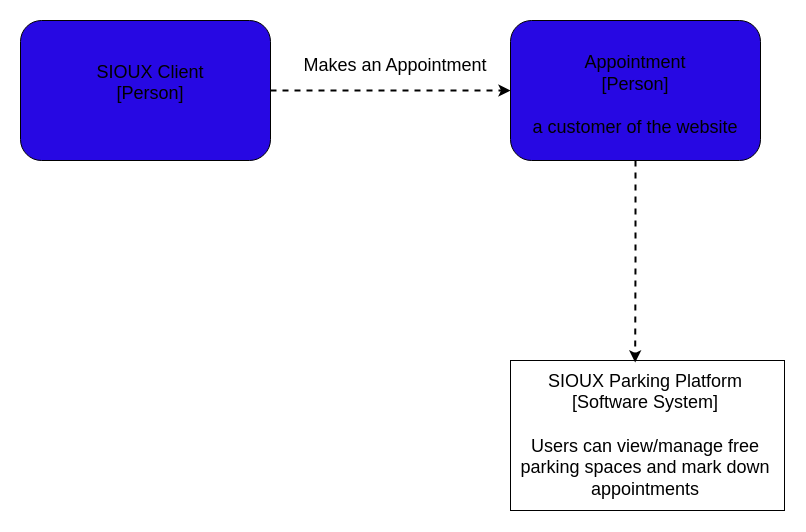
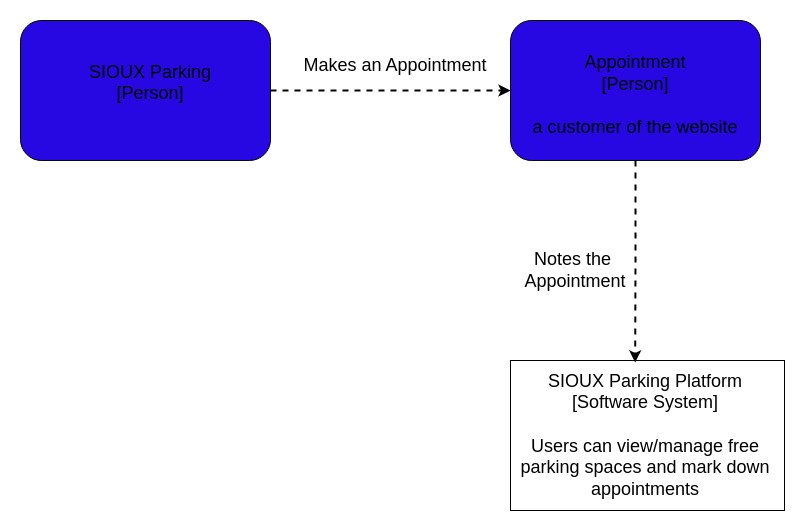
  <mxCell id="0" />
  <mxCell id="1" parent="0" />
  <mxCell id="2" value="" style="rounded=1;whiteSpace=wrap;html=1;fillColor=#2708E3;" vertex="1" parent="1"><mxGeometry x="20" y="20" width="250" height="140" as="geometry" /></mxCell>
  <mxCell id="3" value="" style="rounded=1;whiteSpace=wrap;html=1;fillColor=#2708E3;" vertex="1" parent="1"><mxGeometry x="510" y="20" width="250" height="140" as="geometry" /></mxCell>
  <mxCell id="4" value="" style="rounded=0;whiteSpace=wrap;html=1;" vertex="1" parent="1"><mxGeometry x="510" y="360" width="274" height="150" as="geometry" /></mxCell>
  <mxCell id="5" style="edgeStyle=orthogonalEdgeStyle;rounded=0;orthogonalLoop=1;jettySize=auto;html=1;entryX=0;entryY=0.5;entryDx=0;entryDy=0;dashed=1;strokeWidth=2;" edge="1" parent="1" source="6" target="3"><mxGeometry relative="1" as="geometry"><mxPoint x="420" y="90" as="targetPoint" /></mxGeometry></mxCell>
- <mxCell id="6" value="&lt;div&gt;&lt;font style=&quot;font-size: 18px;&quot;&gt;SIOUX Client&lt;/font&gt;&lt;/div&gt;&lt;div&gt;&lt;font style=&quot;font-size: 18px;&quot;&gt;[Person]&lt;/font&gt;&lt;/div&gt;&lt;div&gt;&lt;br&gt;&lt;/div&gt;" style="text;html=1;align=center;verticalAlign=middle;whiteSpace=wrap;rounded=0;" vertex="1" parent="1"><mxGeometry x="30" y="25" width="240" height="130" as="geometry" /></mxCell>
+ <mxCell id="6" value="&lt;div&gt;&lt;font style=&quot;font-size: 18px;&quot;&gt;SIOUX Parking&lt;/font&gt;&lt;/div&gt;&lt;div&gt;&lt;font style=&quot;font-size: 18px;&quot;&gt;[Person]&lt;/font&gt;&lt;/div&gt;&lt;div&gt;&lt;br&gt;&lt;/div&gt;" style="text;html=1;align=center;verticalAlign=middle;whiteSpace=wrap;rounded=0;" vertex="1" parent="1"><mxGeometry x="30" y="25" width="240" height="130" as="geometry" /></mxCell>
  <mxCell id="7" value="&lt;div&gt;&lt;font style=&quot;font-size: 18px;&quot;&gt;Appointment&lt;/font&gt;&lt;/div&gt;&lt;div&gt;&lt;font style=&quot;font-size: 18px;&quot;&gt;[Person]&lt;/font&gt;&lt;/div&gt;&lt;div&gt;&lt;font style=&quot;font-size: 18px;&quot;&gt;&lt;br&gt;&lt;/font&gt;&lt;/div&gt;&lt;div&gt;&lt;font style=&quot;font-size: 18px;&quot;&gt;a customer of the website&lt;/font&gt;&lt;/div&gt;" style="text;html=1;align=center;verticalAlign=middle;whiteSpace=wrap;rounded=0;" vertex="1" parent="1"><mxGeometry x="520" y="30" width="230" height="130" as="geometry" /></mxCell>
+ <mxCell id="8" value="&lt;font style=&quot;font-size: 18px;&quot;&gt;Notes the&amp;nbsp;&lt;/font&gt;&lt;div&gt;&lt;font style=&quot;font-size: 18px;&quot;&gt;Appointment&lt;/font&gt;&lt;/div&gt;" style="text;html=1;align=center;verticalAlign=middle;whiteSpace=wrap;rounded=0;" vertex="1" parent="1"><mxGeometry x="480" y="220" width="190" height="100" as="geometry" /></mxCell>
  <mxCell id="9" style="edgeStyle=orthogonalEdgeStyle;rounded=0;orthogonalLoop=1;jettySize=auto;html=1;entryX=0.455;entryY=0.013;entryDx=0;entryDy=0;entryPerimeter=0;dashed=1;strokeWidth=2;" edge="1" parent="1" source="7" target="4"><mxGeometry relative="1" as="geometry" /></mxCell>
  <mxCell id="10" value="&lt;font style=&quot;font-size: 18px;&quot;&gt;SIOUX Parking Platform&lt;/font&gt;&lt;div&gt;&lt;font style=&quot;font-size: 18px;&quot;&gt;[Software System]&lt;/font&gt;&lt;/div&gt;&lt;div&gt;&lt;font style=&quot;font-size: 18px;&quot;&gt;&lt;br&gt;&lt;/font&gt;&lt;/div&gt;&lt;div&gt;&lt;font style=&quot;font-size: 18px;&quot;&gt;Users can view/manage free parking spaces and mark down appointments&lt;/font&gt;&lt;/div&gt;" style="text;html=1;align=center;verticalAlign=middle;whiteSpace=wrap;rounded=0;" vertex="1" parent="1"><mxGeometry x="510" y="360" width="270" height="150" as="geometry" /></mxCell>
  <mxCell id="11" value="&lt;font style=&quot;font-size: 18px;&quot;&gt;Makes an Appointment&lt;/font&gt;" style="text;html=1;align=center;verticalAlign=middle;whiteSpace=wrap;rounded=0;" vertex="1" parent="1"><mxGeometry x="300" y="50" width="190" height="30" as="geometry" /></mxCell>
